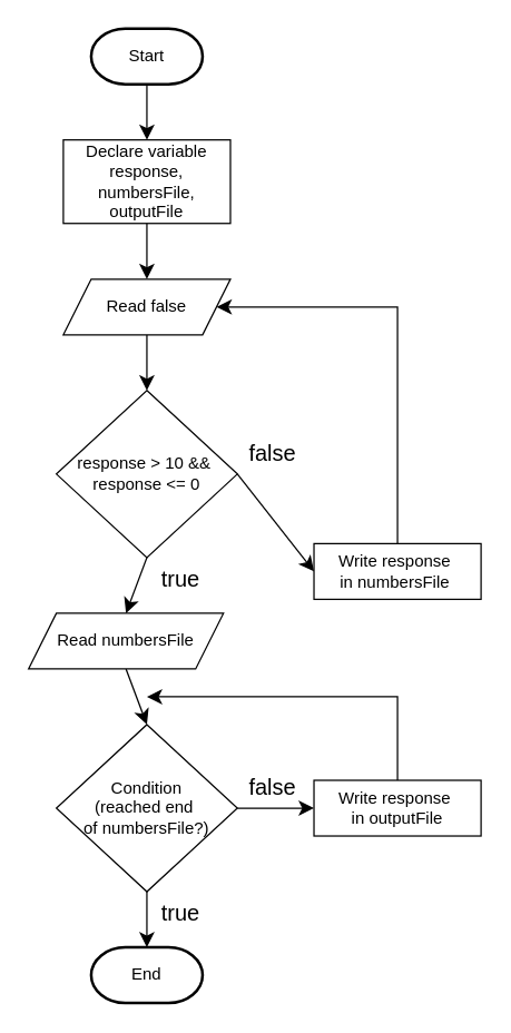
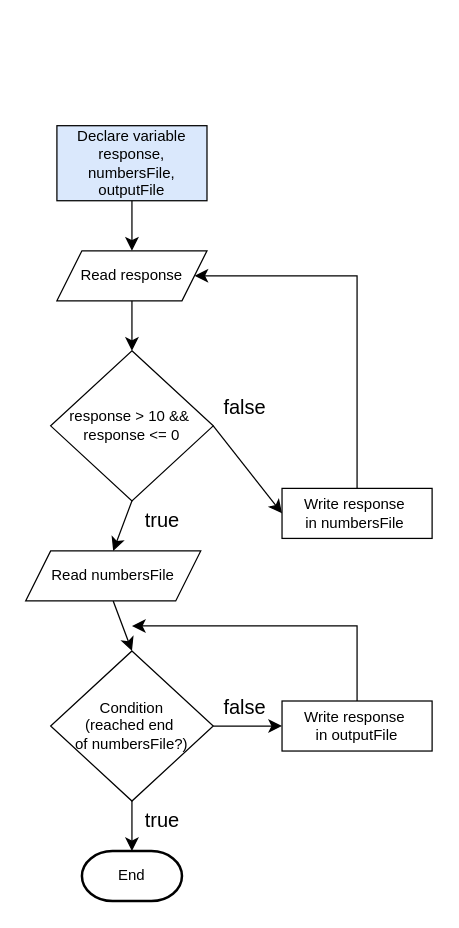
  <mxCell id="0" />
  <mxCell id="1" parent="0" />
- <mxCell id="2" style="edgeStyle=none;curved=1;rounded=0;orthogonalLoop=1;jettySize=auto;html=1;exitX=0.5;exitY=1;exitDx=0;exitDy=0;exitPerimeter=0;entryX=0.5;entryY=0;entryDx=0;entryDy=0;fontSize=12;startSize=8;endSize=8;" edge="1" parent="1" source="3" target="5"><mxGeometry relative="1" as="geometry" /></mxCell>
- <mxCell id="3" value="Start" style="strokeWidth=2;html=1;shape=mxgraph.flowchart.terminator;whiteSpace=wrap;" vertex="1" parent="1"><mxGeometry x="65" y="20" width="80" height="40" as="geometry" /></mxCell>
  <mxCell id="4" style="edgeStyle=none;curved=1;rounded=0;orthogonalLoop=1;jettySize=auto;html=1;exitX=0.5;exitY=1;exitDx=0;exitDy=0;fontSize=12;startSize=8;endSize=8;" edge="1" parent="1" source="5" target="11"><mxGeometry relative="1" as="geometry" /></mxCell>
- <mxCell id="5" value="Declare variable response, numbersFile, outputFile" style="rounded=0;whiteSpace=wrap;html=1;" vertex="1" parent="1"><mxGeometry x="45" y="100" width="120" height="60" as="geometry" /></mxCell>
+ <mxCell id="5" value="Declare variable response, numbersFile, outputFile" style="rounded=0;whiteSpace=wrap;html=1;fillColor=#dae8fc;" vertex="1" parent="1"><mxGeometry x="45" y="100" width="120" height="60" as="geometry" /></mxCell>
  <mxCell id="6" style="edgeStyle=none;curved=1;rounded=0;orthogonalLoop=1;jettySize=auto;html=1;exitX=1;exitY=0.5;exitDx=0;exitDy=0;entryX=0;entryY=0.5;entryDx=0;entryDy=0;fontSize=12;startSize=8;endSize=8;" edge="1" parent="1" source="8" target="23"><mxGeometry relative="1" as="geometry"><mxPoint x="235" y="340" as="targetPoint" /></mxGeometry></mxCell>
  <mxCell id="7" style="edgeStyle=none;curved=1;rounded=0;orthogonalLoop=1;jettySize=auto;html=1;exitX=0.5;exitY=1;exitDx=0;exitDy=0;entryX=0.5;entryY=0;entryDx=0;entryDy=0;fontSize=12;startSize=8;endSize=8;" edge="1" parent="1" source="8" target="22"><mxGeometry relative="1" as="geometry"><mxPoint x="105" y="440" as="targetPoint" /></mxGeometry></mxCell>
  <mxCell id="8" value="response &amp;gt; 10 &amp;amp;&amp;amp;&amp;nbsp;&lt;div&gt;response &amp;lt;= 0&lt;/div&gt;" style="rhombus;whiteSpace=wrap;html=1;" vertex="1" parent="1"><mxGeometry x="40" y="280" width="130" height="120" as="geometry" /></mxCell>
  <mxCell id="9" value="End" style="strokeWidth=2;html=1;shape=mxgraph.flowchart.terminator;whiteSpace=wrap;" vertex="1" parent="1"><mxGeometry x="65" y="680" width="80" height="40" as="geometry" /></mxCell>
  <mxCell id="10" style="edgeStyle=none;curved=1;rounded=0;orthogonalLoop=1;jettySize=auto;html=1;exitX=0.5;exitY=1;exitDx=0;exitDy=0;entryX=0.5;entryY=0;entryDx=0;entryDy=0;fontSize=12;startSize=8;endSize=8;" edge="1" parent="1" source="11" target="8"><mxGeometry relative="1" as="geometry" /></mxCell>
- <mxCell id="11" value="Read false" style="shape=parallelogram;perimeter=parallelogramPerimeter;whiteSpace=wrap;html=1;fixedSize=1;" vertex="1" parent="1"><mxGeometry x="45" y="200" width="120" height="40" as="geometry" /></mxCell>
+ <mxCell id="11" value="Read response" style="shape=parallelogram;perimeter=parallelogramPerimeter;whiteSpace=wrap;html=1;fixedSize=1;" vertex="1" parent="1"><mxGeometry x="45" y="200" width="120" height="40" as="geometry" /></mxCell>
  <mxCell id="12" style="edgeStyle=none;curved=1;rounded=0;orthogonalLoop=1;jettySize=auto;html=1;exitX=0.5;exitY=1;exitDx=0;exitDy=0;entryX=0.5;entryY=0;entryDx=0;entryDy=0;fontSize=12;startSize=8;endSize=8;" edge="1" parent="1" source="22" target="14"><mxGeometry relative="1" as="geometry"><mxPoint x="105" y="480" as="sourcePoint" /></mxGeometry></mxCell>
  <mxCell id="13" style="edgeStyle=none;curved=1;rounded=0;orthogonalLoop=1;jettySize=auto;html=1;exitX=1;exitY=0.5;exitDx=0;exitDy=0;entryX=0;entryY=0.5;entryDx=0;entryDy=0;fontSize=12;startSize=8;endSize=8;" edge="1" parent="1" source="14" target="24"><mxGeometry relative="1" as="geometry"><mxPoint x="235" y="580" as="targetPoint" /></mxGeometry></mxCell>
  <mxCell id="14" value="Condition&lt;div&gt;(reached end&amp;nbsp;&lt;/div&gt;&lt;div&gt;of numbersFile?)&lt;/div&gt;" style="rhombus;whiteSpace=wrap;html=1;" vertex="1" parent="1"><mxGeometry x="40" y="520" width="130" height="120" as="geometry" /></mxCell>
  <mxCell id="15" value="" style="edgeStyle=elbowEdgeStyle;elbow=vertical;endArrow=classic;html=1;curved=0;rounded=0;endSize=8;startSize=8;fontSize=12;exitX=0.5;exitY=0;exitDx=0;exitDy=0;entryX=1;entryY=0.5;entryDx=0;entryDy=0;" edge="1" parent="1" source="23" target="11"><mxGeometry width="50" height="50" relative="1" as="geometry"><mxPoint x="295" y="320" as="sourcePoint" /><mxPoint x="335" y="270" as="targetPoint" /><Array as="points"><mxPoint x="225" y="220" /></Array></mxGeometry></mxCell>
  <mxCell id="16" value="" style="edgeStyle=elbowEdgeStyle;elbow=vertical;endArrow=classic;html=1;curved=0;rounded=0;endSize=8;startSize=8;fontSize=12;exitX=0.5;exitY=0;exitDx=0;exitDy=0;" edge="1" parent="1" source="24"><mxGeometry width="50" height="50" relative="1" as="geometry"><mxPoint x="285" y="560" as="sourcePoint" /><mxPoint x="105" y="500" as="targetPoint" /><Array as="points"><mxPoint x="195" y="500" /></Array></mxGeometry></mxCell>
  <mxCell id="17" style="edgeStyle=none;curved=1;rounded=0;orthogonalLoop=1;jettySize=auto;html=1;exitX=0.5;exitY=1;exitDx=0;exitDy=0;entryX=0.5;entryY=0;entryDx=0;entryDy=0;entryPerimeter=0;fontSize=12;startSize=8;endSize=8;" edge="1" parent="1" source="14" target="9"><mxGeometry relative="1" as="geometry" /></mxCell>
  <mxCell id="18" value="false" style="text;html=1;align=center;verticalAlign=middle;resizable=0;points=[];autosize=1;strokeColor=none;fillColor=none;fontSize=16;" vertex="1" parent="1"><mxGeometry x="165" y="310" width="60" height="30" as="geometry" /></mxCell>
  <mxCell id="19" value="true" style="text;html=1;align=center;verticalAlign=middle;resizable=0;points=[];autosize=1;strokeColor=none;fillColor=none;fontSize=16;" vertex="1" parent="1"><mxGeometry x="104" y="400" width="50" height="30" as="geometry" /></mxCell>
  <mxCell id="20" value="false" style="text;html=1;align=center;verticalAlign=middle;resizable=0;points=[];autosize=1;strokeColor=none;fillColor=none;fontSize=16;" vertex="1" parent="1"><mxGeometry x="165" y="550" width="60" height="30" as="geometry" /></mxCell>
  <mxCell id="21" value="true" style="text;html=1;align=center;verticalAlign=middle;resizable=0;points=[];autosize=1;strokeColor=none;fillColor=none;fontSize=16;" vertex="1" parent="1"><mxGeometry x="104" y="640" width="50" height="30" as="geometry" /></mxCell>
  <mxCell id="22" value="Read&amp;nbsp;&lt;span style=&quot;background-color: initial;&quot;&gt;numbersFile&lt;/span&gt;" style="shape=parallelogram;perimeter=parallelogramPerimeter;whiteSpace=wrap;html=1;fixedSize=1;" vertex="1" parent="1"><mxGeometry x="20" y="440" width="140" height="40" as="geometry" /></mxCell>
  <mxCell id="23" value="Write response&amp;nbsp;&lt;div&gt;in numbersFile&amp;nbsp;&lt;/div&gt;" style="rounded=0;whiteSpace=wrap;html=1;" vertex="1" parent="1"><mxGeometry x="225" y="390" width="120" height="40" as="geometry" /></mxCell>
  <mxCell id="24" value="Write response&amp;nbsp;&lt;div&gt;in outputFile&lt;/div&gt;" style="rounded=0;whiteSpace=wrap;html=1;" vertex="1" parent="1"><mxGeometry x="225" y="560" width="120" height="40" as="geometry" /></mxCell>
